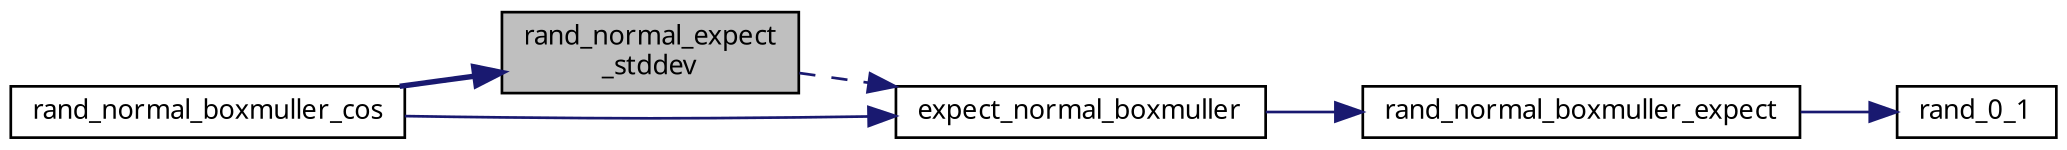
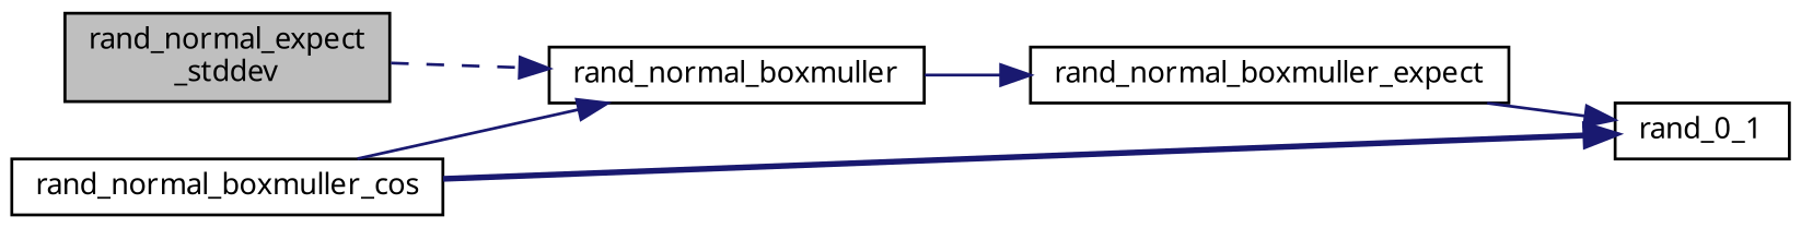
  digraph {
    fontname="Noto Sans"
    rankdir=LR
    node [color=black fillcolor=white fontname="Noto Sans" fontsize=10 shape=record style=filled]
    edge [color=midnightblue fontname="Noto Sans" fontsize=10 labelfontname=Helvetica labelfontsize=10 style=solid]
    n1 [fillcolor=grey75 fontcolor=black height=0.2 label="rand_normal_expect\l_stddev" width=0.4]
-   n2 [height=0.2 label=expect_normal_boxmuller width=0.4]
+   n2 [height=0.2 label=rand_normal_boxmuller width=0.4]
    n3 [height=0.2 label=rand_normal_boxmuller_expect width=0.4]
    n4 [height=0.2 label=rand_normal_boxmuller_cos width=0.4]
    n5 [height=0.2 label=rand_0_1 width=0.4]
    n1 -> n2 [style=dashed]
    n2 -> n3
    n3 -> n5
    n4 -> n2
-   n4 -> n1 [style=bold]
+   n4 -> n5 [style=bold]
  }
